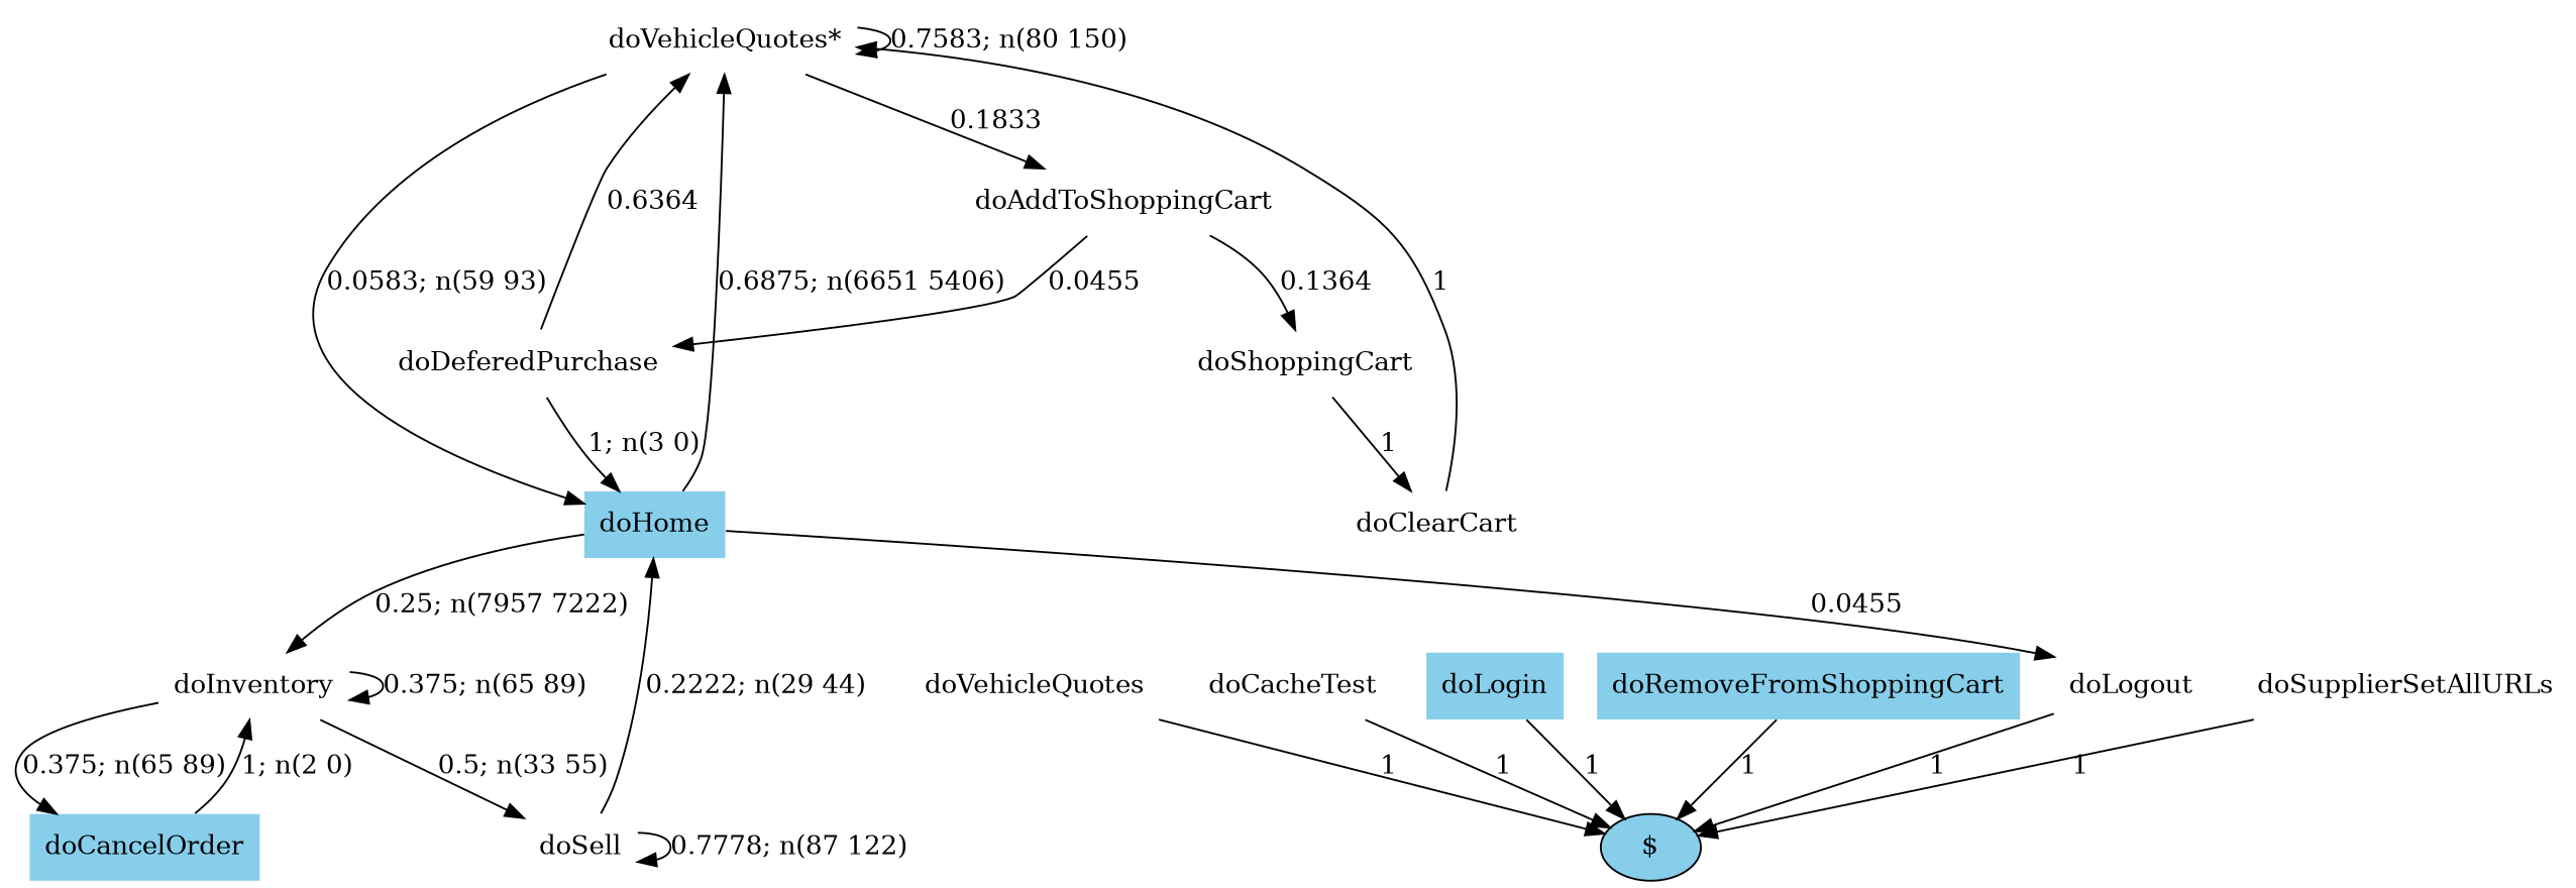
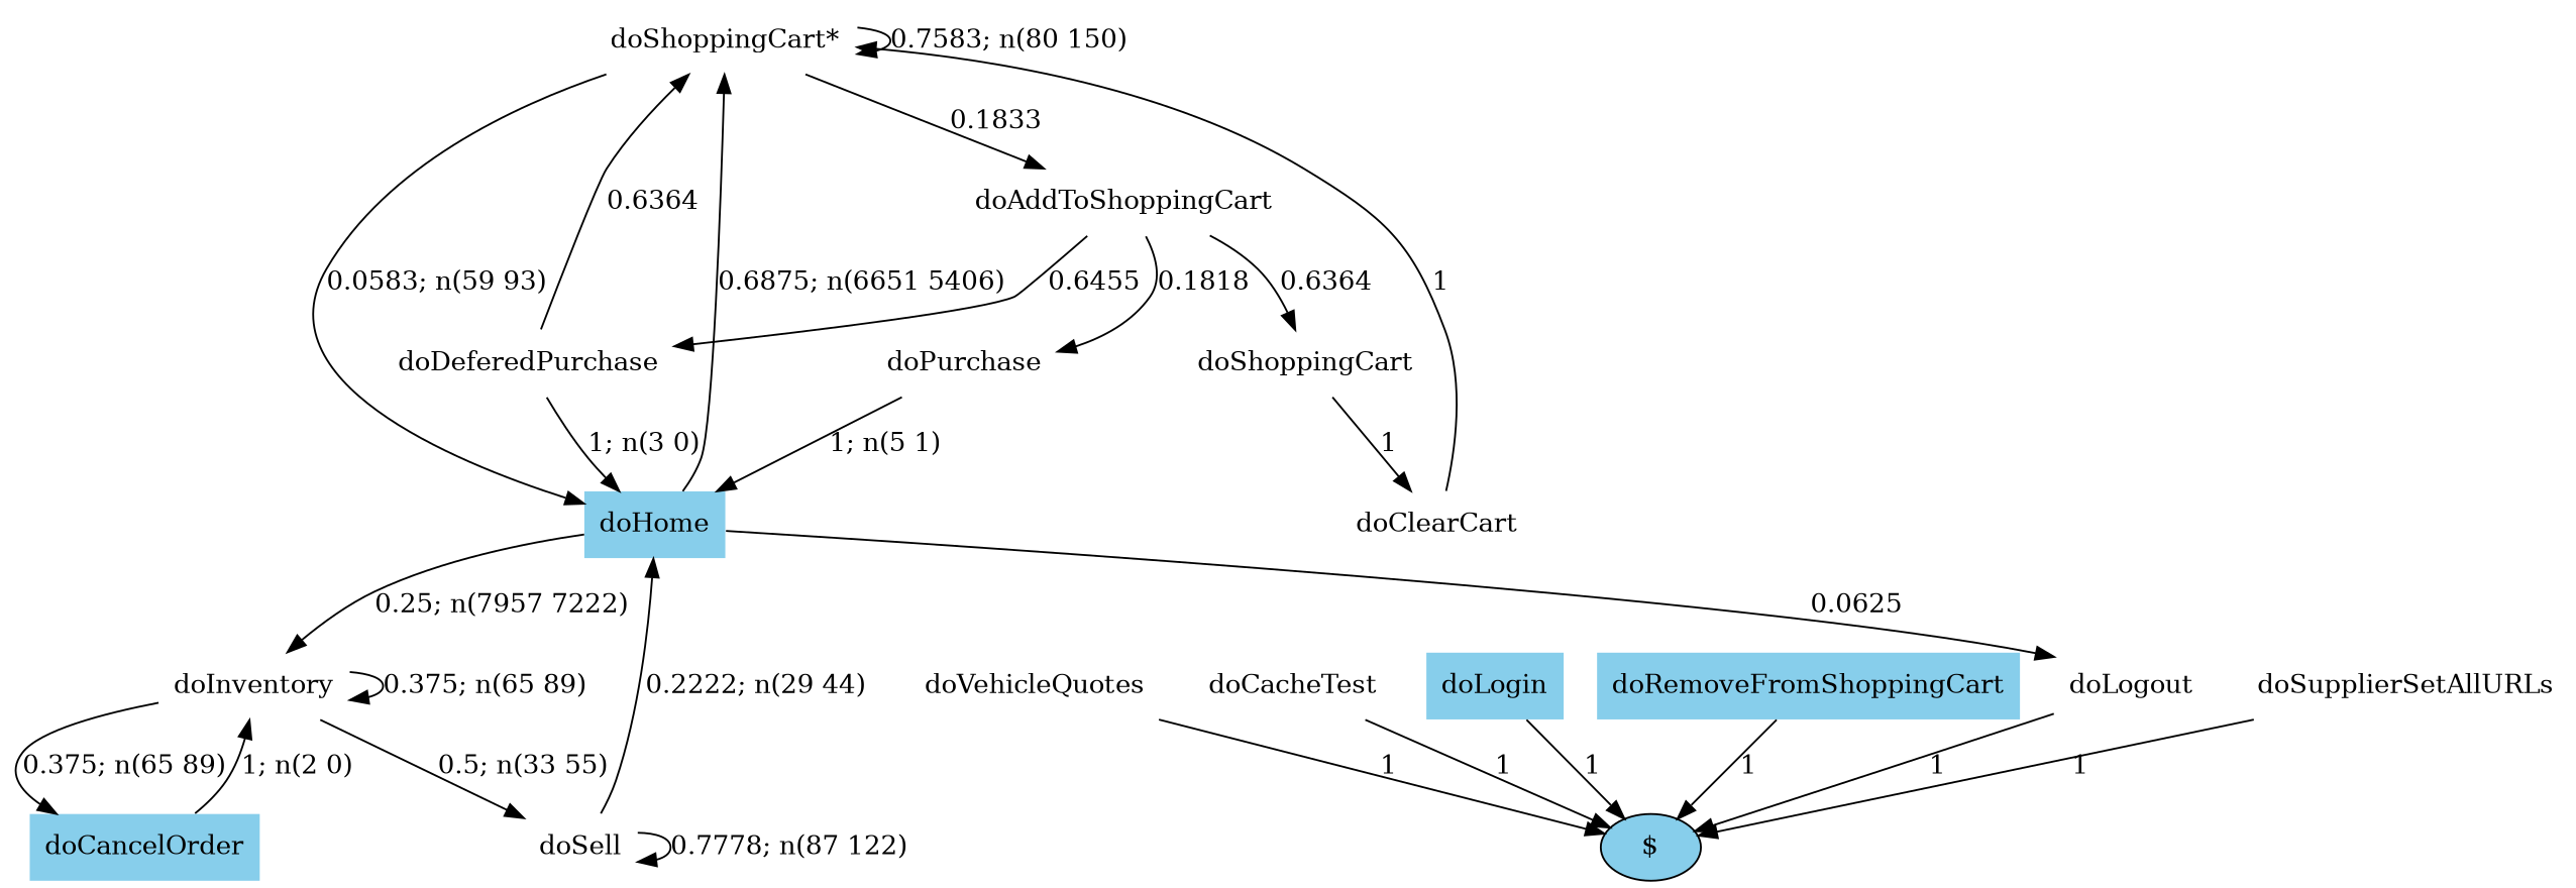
  digraph {
    node [fillcolor=white shape=none style=filled]
    edge [style=solid]
-   n1 [label="doVehicleQuotes*"]
+   n1 [label="doShoppingCart*"]
    n2 [label=doAddToShoppingCart]
    n3 [fillcolor=skyblue label=doHome]
    n4 [label=doDeferedPurchase]
    n5 [label=doShoppingCart]
+   n6 [label=doPurchase]
    n7 [label=doInventory]
    n8 [label=doLogout]
    n9 [label=doSupplierSetAllURLs]
    "$" [fillcolor=skyblue shape=""]
    n11 [label=doVehicleQuotes]
    n12 [label=doCacheTest]
    n13 [fillcolor=skyblue label=doLogin]
    n14 [label=doClearCart]
    n15 [label=doSell]
    n16 [fillcolor=skyblue label=doCancelOrder]
    n17 [fillcolor=skyblue label=doRemoveFromShoppingCart]
    n1 -> n1 [label="0.7583; n(80 150)"]
    n1 -> n2 [label=0.1833]
    n1 -> n3 [label="0.0583; n(59 93)"]
-   n2 -> n4 [label=0.0455]
-   n2 -> n5 [label=0.1364]
+   n2 -> n4 [label=0.6455]
+   n2 -> n5 [label=0.6364]
+   n2 -> n6 [label=0.1818]
    n3 -> n1 [label="0.6875; n(6651 5406)"]
    n3 -> n7 [label="0.25; n(7957 7222)"]
-   n3 -> n8 [label=0.0455]
+   n3 -> n8 [label=0.0625]
    n4 -> n1 [label=0.6364]
    n4 -> n3 [label="1; n(3 0)"]
    n5 -> n14 [label=1]
+   n6 -> n3 [label="1; n(5 1)"]
    n7 -> n7 [label="0.375; n(65 89)"]
    n7 -> n15 [label="0.5; n(33 55)"]
    n7 -> n16 [label="0.375; n(65 89)"]
    n8 -> "$" [label=1]
    n9 -> "$" [label=1]
    n11 -> "$" [label=1]
    n12 -> "$" [label=1]
    n13 -> "$" [label=1]
    n14 -> n1 [label=1]
    n15 -> n3 [label="0.2222; n(29 44)"]
    n15 -> n15 [label="0.7778; n(87 122)"]
    n16 -> n7 [label="1; n(2 0)"]
    n17 -> "$" [label=1]
  }
